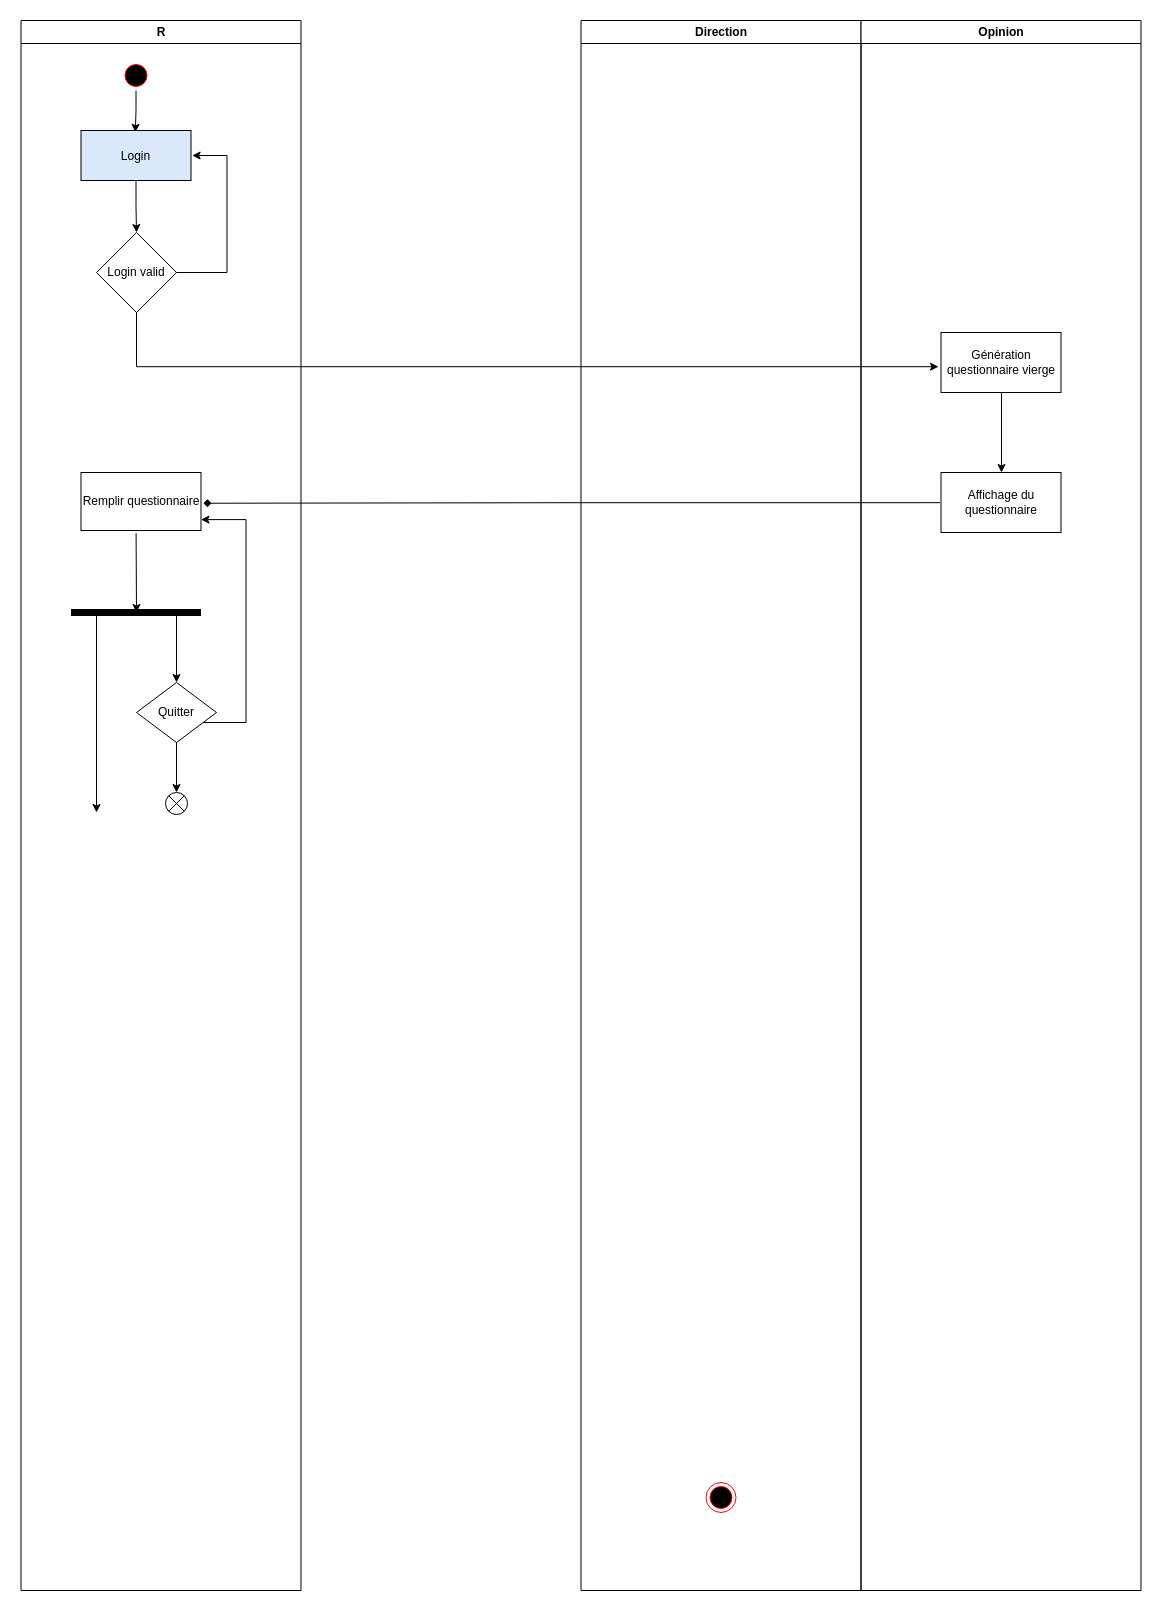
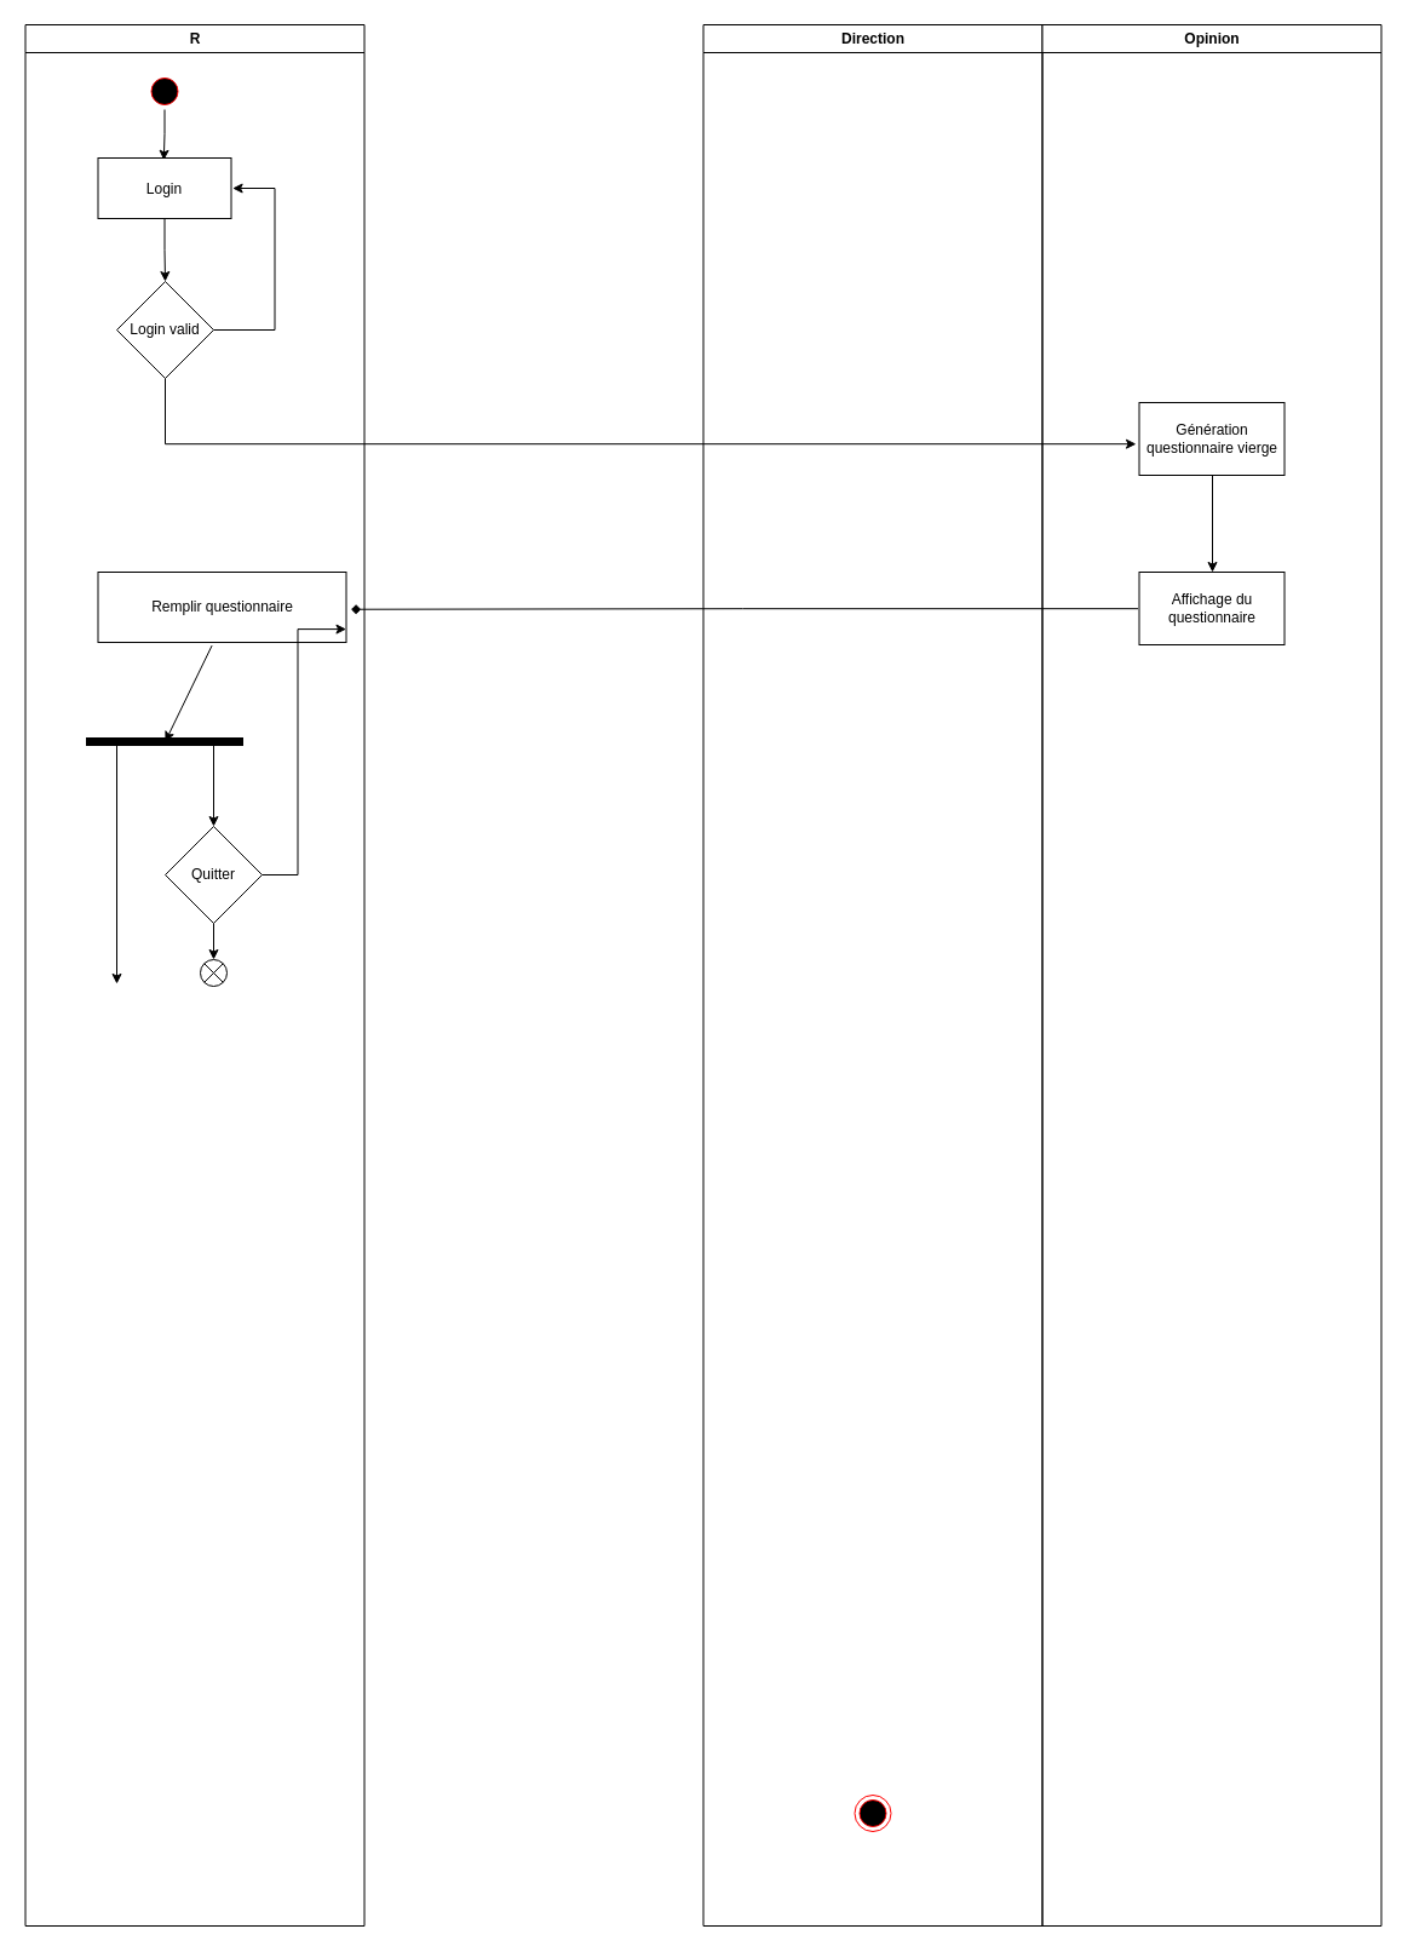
  <mxCell id="0" />
  <mxCell id="1" parent="0" />
  <mxCell id="2" value="R" style="swimlane;whiteSpace=wrap" parent="1" vertex="1"><mxGeometry x="20.5" y="20" width="280" height="1570" as="geometry" /></mxCell>
  <mxCell id="3" style="edgeStyle=orthogonalEdgeStyle;rounded=0;orthogonalLoop=1;jettySize=auto;html=1;exitX=0.5;exitY=1;exitDx=0;exitDy=0;entryX=0.494;entryY=0.036;entryDx=0;entryDy=0;entryPerimeter=0;fontColor=default;" edge="1" parent="2" source="4" target="6"><mxGeometry relative="1" as="geometry" /></mxCell>
  <mxCell id="4" value="" style="ellipse;shape=startState;fillColor=#000000;strokeColor=#ff0000;" parent="2" vertex="1"><mxGeometry x="100" y="40" width="30" height="30" as="geometry" /></mxCell>
  <mxCell id="5" style="edgeStyle=orthogonalEdgeStyle;rounded=0;orthogonalLoop=1;jettySize=auto;html=1;entryX=0.5;entryY=0;entryDx=0;entryDy=0;fontColor=default;" edge="1" parent="2" source="6" target="8"><mxGeometry relative="1" as="geometry" /></mxCell>
- <mxCell id="6" value="Login" style="fillColor=#dae8fc;" parent="2" vertex="1"><mxGeometry x="60" y="110" width="110" height="50" as="geometry" /></mxCell>
+ <mxCell id="6" value="Login" style="" parent="2" vertex="1"><mxGeometry x="60" y="110" width="110" height="50" as="geometry" /></mxCell>
  <mxCell id="7" style="edgeStyle=orthogonalEdgeStyle;rounded=0;orthogonalLoop=1;jettySize=auto;html=1;fontColor=default;exitX=1;exitY=0.5;exitDx=0;exitDy=0;entryX=1.01;entryY=0.5;entryDx=0;entryDy=0;entryPerimeter=0;" edge="1" parent="2" source="8" target="6"><mxGeometry relative="1" as="geometry"><mxPoint x="225.5" y="112" as="targetPoint" /><Array as="points"><mxPoint x="206" y="252" /><mxPoint x="206" y="135" /></Array></mxGeometry></mxCell>
  <mxCell id="8" value="Login valid" style="rhombus;whiteSpace=wrap;html=1;fontColor=default;fillColor=none;" vertex="1" parent="2"><mxGeometry x="75.5" y="212" width="80" height="80" as="geometry" /></mxCell>
- <mxCell id="9" value="Remplir questionnaire" style="whiteSpace=wrap;html=1;fillColor=none;strokeColor=rgb(0, 0, 0);fontColor=rgb(0, 0, 0);" vertex="1" parent="2"><mxGeometry x="60" y="452" width="120" height="58" as="geometry" /></mxCell>
+ <mxCell id="9" value="Remplir questionnaire" style="whiteSpace=wrap;html=1;fillColor=none;strokeColor=rgb(0, 0, 0);fontColor=rgb(0, 0, 0);" vertex="1" parent="2"><mxGeometry x="60" y="452" width="205" height="58" as="geometry" /></mxCell>
  <mxCell id="10" value="" style="endArrow=none;html=1;rounded=0;fontColor=default;strokeWidth=7;" edge="1" parent="2"><mxGeometry width="50" height="50" relative="1" as="geometry"><mxPoint x="50" y="592" as="sourcePoint" /><mxPoint x="180" y="592" as="targetPoint" /></mxGeometry></mxCell>
  <mxCell id="11" style="edgeStyle=orthogonalEdgeStyle;rounded=0;orthogonalLoop=1;jettySize=auto;html=1;entryX=0.5;entryY=0;entryDx=0;entryDy=0;fontColor=default;strokeWidth=1;" edge="1" parent="2" source="12" target="15"><mxGeometry relative="1" as="geometry" /></mxCell>
- <mxCell id="12" value="Quitter" style="rhombus;whiteSpace=wrap;html=1;fontColor=default;fillColor=none;" vertex="1" parent="2"><mxGeometry x="115.5" y="662" width="80" height="60" as="geometry" /></mxCell>
+ <mxCell id="12" value="Quitter" style="rhombus;whiteSpace=wrap;html=1;fontColor=default;fillColor=none;" vertex="1" parent="2"><mxGeometry x="115.5" y="662" width="80" height="80" as="geometry" /></mxCell>
  <mxCell id="13" style="edgeStyle=orthogonalEdgeStyle;rounded=0;orthogonalLoop=1;jettySize=auto;html=1;fontColor=default;strokeWidth=1;entryX=1;entryY=0.812;entryDx=0;entryDy=0;entryPerimeter=0;" edge="1" parent="2" source="12" target="9"><mxGeometry relative="1" as="geometry"><mxPoint x="235.5" y="502" as="targetPoint" /><Array as="points"><mxPoint x="225" y="702" /><mxPoint x="225" y="499" /></Array></mxGeometry></mxCell>
  <mxCell id="14" value="" style="endArrow=classic;html=1;rounded=0;fontColor=default;strokeWidth=1;" edge="1" parent="2"><mxGeometry width="50" height="50" relative="1" as="geometry"><mxPoint x="155.5" y="592" as="sourcePoint" /><mxPoint x="155.5" y="662" as="targetPoint" /></mxGeometry></mxCell>
  <mxCell id="15" value="" style="shape=sumEllipse;perimeter=ellipsePerimeter;whiteSpace=wrap;html=1;backgroundOutline=1;fontColor=default;fillColor=none;" vertex="1" parent="2"><mxGeometry x="144.5" y="772" width="22" height="22" as="geometry" /></mxCell>
  <mxCell id="16" value="Direction" style="swimlane;whiteSpace=wrap" parent="1" vertex="1"><mxGeometry x="580.5" y="20" width="280" height="1570" as="geometry" /></mxCell>
  <mxCell id="17" value="" style="ellipse;shape=endState;fillColor=#000000;strokeColor=#ff0000" parent="16" vertex="1"><mxGeometry x="125" y="1462" width="30" height="30" as="geometry" /></mxCell>
  <mxCell id="18" value="Opinion" style="swimlane;whiteSpace=wrap" vertex="1" parent="1"><mxGeometry x="860.5" y="20" width="280" height="1570" as="geometry" /></mxCell>
  <mxCell id="19" value="Génération questionnaire vierge" style="whiteSpace=wrap;html=1;fillColor=none;strokeColor=rgb(0, 0, 0);" vertex="1" parent="18"><mxGeometry x="80" y="312" width="120" height="60" as="geometry" /></mxCell>
  <mxCell id="20" value="" style="edgeStyle=orthogonalEdgeStyle;rounded=0;orthogonalLoop=1;jettySize=auto;html=1;fontColor=default;entryX=-0.021;entryY=0.57;entryDx=0;entryDy=0;entryPerimeter=0;" edge="1" parent="1" source="8" target="19"><mxGeometry relative="1" as="geometry"><mxPoint x="916" y="392" as="targetPoint" /><Array as="points"><mxPoint x="136" y="366" /></Array></mxGeometry></mxCell>
  <mxCell id="21" value="" style="edgeStyle=orthogonalEdgeStyle;rounded=0;orthogonalLoop=1;jettySize=auto;html=1;fontColor=default;exitX=-0.008;exitY=0.503;exitDx=0;exitDy=0;exitPerimeter=0;entryX=1.019;entryY=0.53;entryDx=0;entryDy=0;entryPerimeter=0;endArrow=diamond;" edge="1" parent="1" source="22" target="9"><mxGeometry relative="1" as="geometry"><mxPoint x="256" y="502" as="targetPoint" /></mxGeometry></mxCell>
  <mxCell id="22" value="Affichage du questionnaire" style="whiteSpace=wrap;html=1;fillColor=none;strokeColor=rgb(0, 0, 0);fontColor=rgb(0, 0, 0);" vertex="1" parent="1"><mxGeometry x="940.5" y="472" width="120" height="60" as="geometry" /></mxCell>
  <mxCell id="23" value="" style="edgeStyle=orthogonalEdgeStyle;rounded=0;orthogonalLoop=1;jettySize=auto;html=1;fontColor=default;" edge="1" parent="1"><mxGeometry relative="1" as="geometry"><mxPoint x="1001" y="392" as="sourcePoint" /><mxPoint x="1001" y="472" as="targetPoint" /></mxGeometry></mxCell>
  <mxCell id="24" value="" style="endArrow=classic;html=1;rounded=0;fontColor=default;exitX=0.459;exitY=1.045;exitDx=0;exitDy=0;exitPerimeter=0;" edge="1" parent="1" source="9"><mxGeometry width="50" height="50" relative="1" as="geometry"><mxPoint x="236" y="562" as="sourcePoint" /><mxPoint x="136" y="612" as="targetPoint" /></mxGeometry></mxCell>
  <mxCell id="25" value="" style="endArrow=classic;html=1;rounded=0;fontColor=default;strokeWidth=1;" edge="1" parent="1"><mxGeometry width="50" height="50" relative="1" as="geometry"><mxPoint x="96" y="612" as="sourcePoint" /><mxPoint x="96" y="812" as="targetPoint" /></mxGeometry></mxCell>
